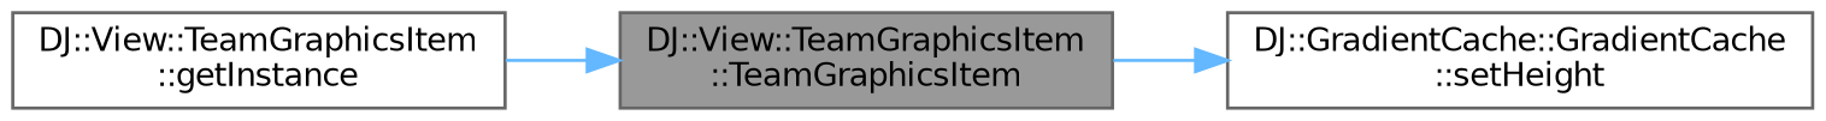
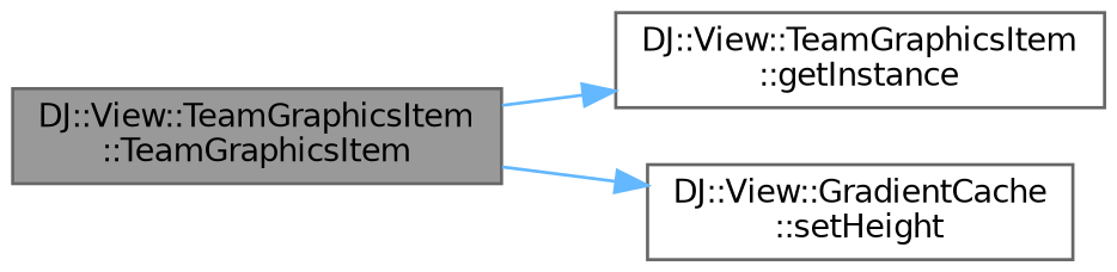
  digraph {
    rankdir=LR
    node [color=grey40 fillcolor=white fontname=Helvetica fontsize=10 shape=box style=filled]
    edge [color=steelblue1 fontname=Helvetica fontsize=10 labelfontname=Helvetica labelfontsize=10 style=solid]
    n1 [color=gray40 fillcolor=grey60 fontcolor=black height=0.2 label="DJ::View::TeamGraphicsItem\l::TeamGraphicsItem" width=0.4]
    n2 [height=0.2 label="DJ::View::TeamGraphicsItem\l::getInstance" width=0.4]
-   n3 [height=0.2 label="DJ::GradientCache::GradientCache\l::setHeight" width=0.4]
-   n2 -> n1
+   n3 [height=0.2 label="DJ::View::GradientCache\l::setHeight" width=0.4]
+   n1 -> n2
    n1 -> n3
  }
